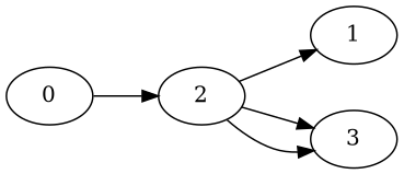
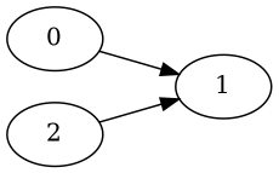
  digraph {
    d2toptions="--autosize"
    rankdir=LR
    0
    1
    2
-   3
-   0 -> 2 [label=" " texlbl=1]
+   0 -> 1 [label=" " texlbl=1]
    2 -> 1 [label=" " texlbl="+"]
-   2 -> 3 [label=" " texlbl=2]
-   2 -> 3 [label=" " texlbl=3]
  }
